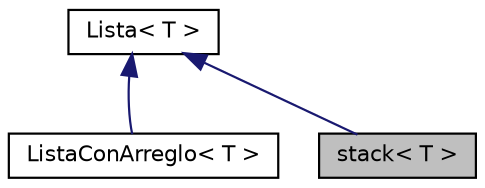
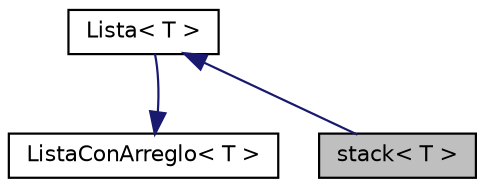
  digraph {
    node [color=black fillcolor=white fontname=Helvetica fontsize=10 shape=record style=filled]
    edge [color=midnightblue dir=back fontname=Helvetica fontsize=10 labelfontname=Helvetica labelfontsize=10 style=solid]
    n1 [fillcolor=grey75 fontcolor=black height=0.2 label="stack\< T \>" width=0.4]
    n2 [height=0.2 label="ListaConArreglo\< T \>" width=0.4]
    n3 [height=0.2 label="Lista\< T \>" width=0.4]
    n3 -> n1
-   n3 -> n2
+   n2 -> n3
  }
